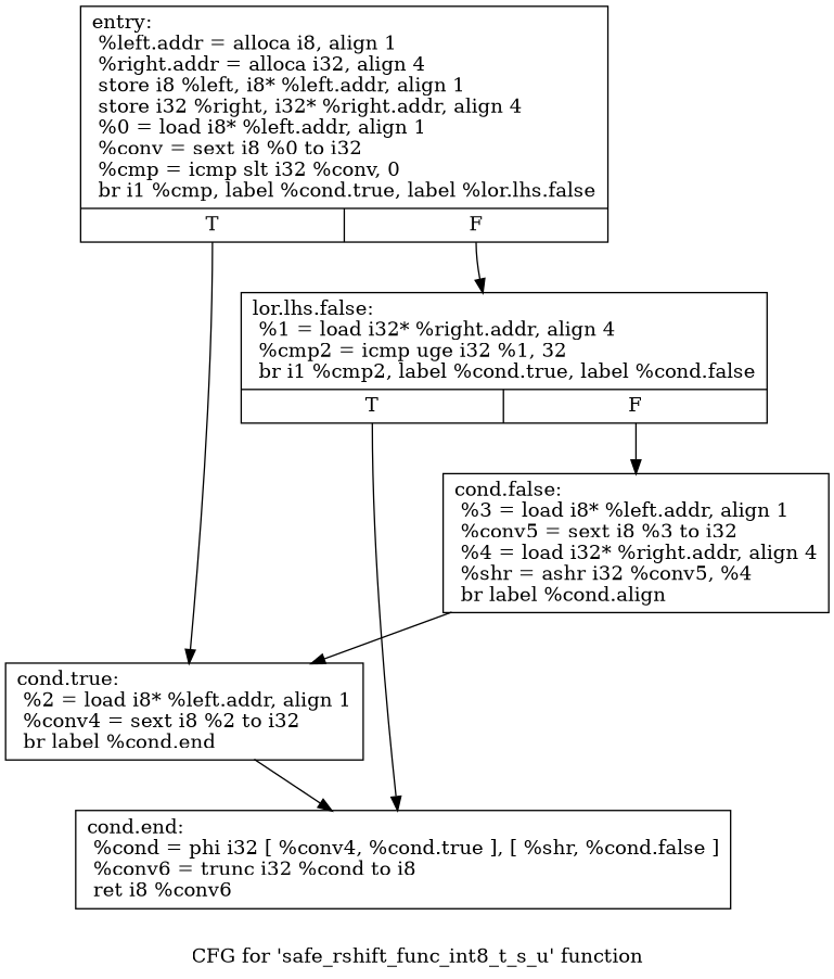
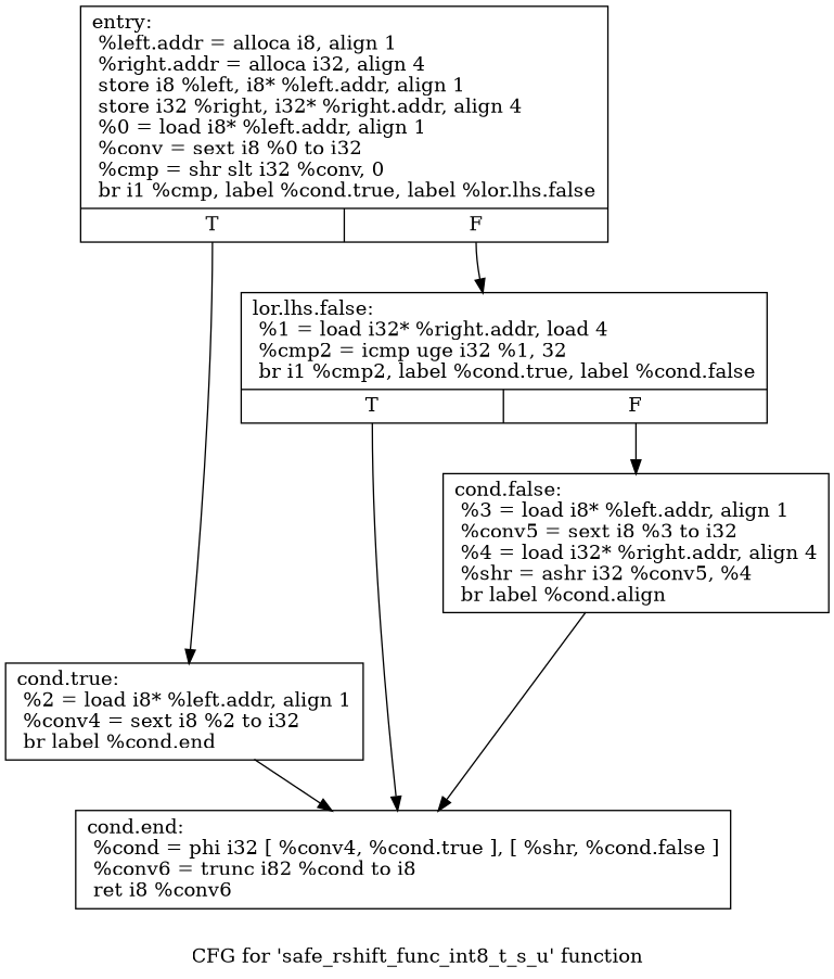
  digraph {
    label="CFG for 'safe_rshift_func_int8_t_s_u' function"
    node [shape=record]
-   n1 [label="{entry:\l  %left.addr = alloca i8, align 1\l  %right.addr = alloca i32, align 4\l  store i8 %left, i8* %left.addr, align 1\l  store i32 %right, i32* %right.addr, align 4\l  %0 = load i8* %left.addr, align 1\l  %conv = sext i8 %0 to i32\l  %cmp = icmp slt i32 %conv, 0\l  br i1 %cmp, label %cond.true, label %lor.lhs.false\l|{<s0>T|<s1>F}}"]
+   n1 [label="{entry:\l  %left.addr = alloca i8, align 1\l  %right.addr = alloca i32, align 4\l  store i8 %left, i8* %left.addr, align 1\l  store i32 %right, i32* %right.addr, align 4\l  %0 = load i8* %left.addr, align 1\l  %conv = sext i8 %0 to i32\l  %cmp = shr slt i32 %conv, 0\l  br i1 %cmp, label %cond.true, label %lor.lhs.false\l|{<s0>T|<s1>F}}"]
    n2 [label="{cond.true:                                        \l  %2 = load i8* %left.addr, align 1\l  %conv4 = sext i8 %2 to i32\l  br label %cond.end\l}"]
-   n3 [label="{lor.lhs.false:                                    \l  %1 = load i32* %right.addr, align 4\l  %cmp2 = icmp uge i32 %1, 32\l  br i1 %cmp2, label %cond.true, label %cond.false\l|{<s0>T|<s1>F}}"]
-   n4 [label="{cond.end:                                         \l  %cond = phi i32 [ %conv4, %cond.true ], [ %shr, %cond.false ]\l  %conv6 = trunc i32 %cond to i8\l  ret i8 %conv6\l}"]
+   n3 [label="{lor.lhs.false:                                    \l  %1 = load i32* %right.addr, load 4\l  %cmp2 = icmp uge i32 %1, 32\l  br i1 %cmp2, label %cond.true, label %cond.false\l|{<s0>T|<s1>F}}"]
+   n4 [label="{cond.end:                                         \l  %cond = phi i32 [ %conv4, %cond.true ], [ %shr, %cond.false ]\l  %conv6 = trunc i82 %cond to i8\l  ret i8 %conv6\l}"]
    n5 [label="{cond.false:                                       \l  %3 = load i8* %left.addr, align 1\l  %conv5 = sext i8 %3 to i32\l  %4 = load i32* %right.addr, align 4\l  %shr = ashr i32 %conv5, %4\l  br label %cond.align\l}"]
    n1 -> n2 [tailport=s0]
    n1 -> n3 [tailport=s1]
    n2 -> n4
    n3 -> n4 [tailport=s0]
    n3 -> n5 [tailport=s1]
-   n5 -> n2
+   n5 -> n4
  }
